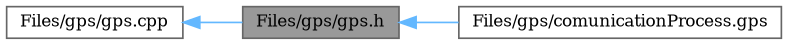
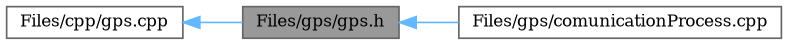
  digraph {
    fontname="DejaVu Serif"
    rankdir=LR
    node [color=grey40 fillcolor=white fontname="DejaVu Serif" fontsize=10 shape=box style=filled]
    edge [color=steelblue1 dir=back fontname="DejaVu Serif" fontsize=10 labelfontname=Helvetica labelfontsize=10 style=solid]
    n1 [color=gray40 fillcolor=grey60 fontcolor=black height=0.2 label="Files/gps/gps.h" width=0.4]
-   n2 [height=0.2 label="Files/gps/comunicationProcess.gps" width=0.4]
-   n3 [height=0.2 label="Files/gps/gps.cpp" width=0.4]
+   n2 [height=0.2 label="Files/gps/comunicationProcess.cpp" width=0.4]
+   n3 [height=0.2 label="Files/cpp/gps.cpp" width=0.4]
    n1 -> n2
    n3 -> n1
  }
